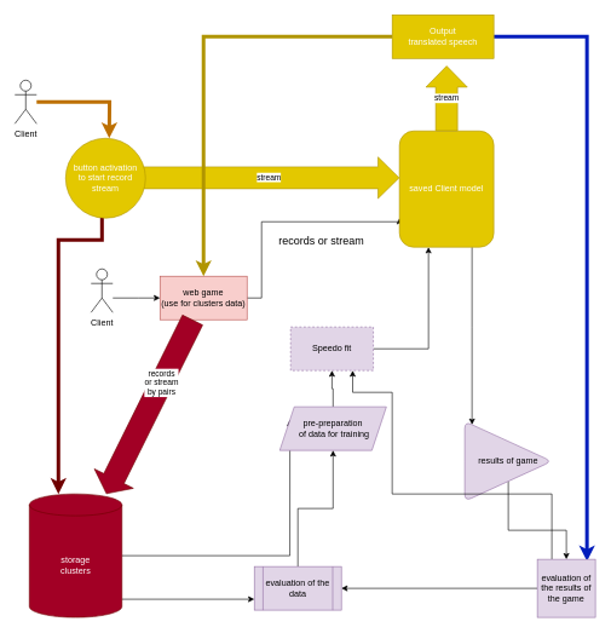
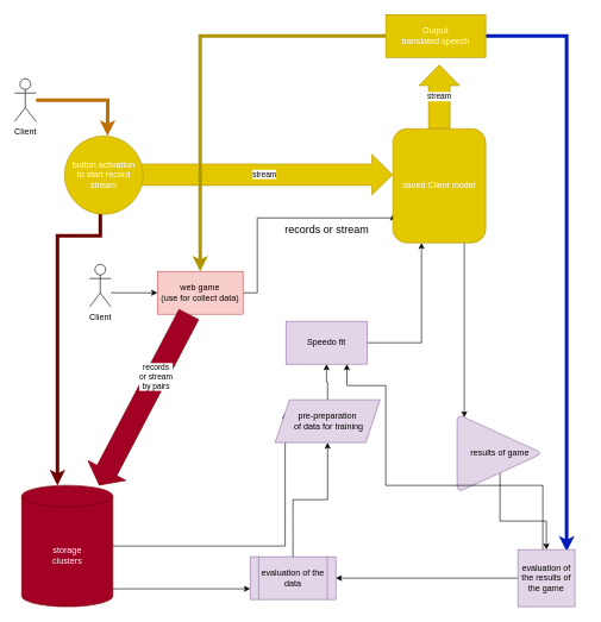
  <mxCell id="0" />
  <mxCell id="1" parent="0" />
  <mxCell id="2" value="" style="edgeStyle=orthogonalEdgeStyle;rounded=0;orthogonalLoop=1;jettySize=auto;html=1;" edge="1" parent="1" source="3" target="15"><mxGeometry relative="1" as="geometry"><Array as="points"><mxPoint x="590" y="480" /></Array></mxGeometry></mxCell>
- <mxCell id="3" value="Speedo fit" style="rounded=0;whiteSpace=wrap;html=1;fillColor=#e1d5e7;strokeColor=#9673a6;dashed=1;" vertex="1" parent="1"><mxGeometry x="400" y="450" width="114" height="60" as="geometry" /></mxCell>
+ <mxCell id="3" value="Speedo fit" style="rounded=0;whiteSpace=wrap;html=1;fillColor=#e1d5e7;strokeColor=#9673a6;" vertex="1" parent="1"><mxGeometry x="400" y="450" width="114" height="60" as="geometry" /></mxCell>
  <mxCell id="4" value="" style="edgeStyle=orthogonalEdgeStyle;rounded=0;orthogonalLoop=1;jettySize=auto;html=1;fillColor=#a20025;strokeColor=#6F0000;strokeWidth=5;" edge="1" parent="1" target="11"><mxGeometry relative="1" as="geometry"><mxPoint x="140.059" y="290" as="sourcePoint" /><Array as="points"><mxPoint x="140" y="330" /><mxPoint x="80" y="330" /></Array></mxGeometry></mxCell>
  <mxCell id="5" value="stream" style="shape=flexArrow;endArrow=classic;html=1;endWidth=26;endSize=9.33;width=30;fillColor=#e3c800;strokeColor=#B09500;" edge="1" parent="1"><mxGeometry width="50" height="50" relative="1" as="geometry"><mxPoint x="190" y="244.41" as="sourcePoint" /><mxPoint x="550" y="244.41" as="targetPoint" /></mxGeometry></mxCell>
  <mxCell id="6" style="edgeStyle=orthogonalEdgeStyle;rounded=0;orthogonalLoop=1;jettySize=auto;html=1;entryX=0;entryY=0.75;entryDx=0;entryDy=0;strokeWidth=1;" edge="1" parent="1" source="7" target="15"><mxGeometry relative="1" as="geometry"><Array as="points"><mxPoint x="360" y="410" /><mxPoint x="360" y="305" /></Array></mxGeometry></mxCell>
- <mxCell id="7" value="web game &lt;br&gt;(use for clusters data)" style="rounded=0;whiteSpace=wrap;html=1;fillColor=#f8cecc;strokeColor=#b85450;" vertex="1" parent="1"><mxGeometry x="220" y="380" width="120" height="60" as="geometry" /></mxCell>
+ <mxCell id="7" value="web game &lt;br&gt;(use for collect data)" style="rounded=0;whiteSpace=wrap;html=1;fillColor=#f8cecc;strokeColor=#b85450;" vertex="1" parent="1"><mxGeometry x="220" y="380" width="120" height="60" as="geometry" /></mxCell>
  <mxCell id="8" value="records &lt;br&gt;or stream&lt;br&gt;by pairs" style="shape=flexArrow;endArrow=classic;html=1;endWidth=28;endSize=7.39;width=31;fillColor=#a20025;strokeColor=#6F0000;" edge="1" parent="1" source="7" target="11"><mxGeometry x="-0.273" width="50" height="50" relative="1" as="geometry"><mxPoint x="240" y="450" as="sourcePoint" /><mxPoint x="140" y="410" as="targetPoint" /><mxPoint as="offset" /></mxGeometry></mxCell>
  <mxCell id="9" style="edgeStyle=orthogonalEdgeStyle;rounded=0;orthogonalLoop=1;jettySize=auto;html=1;entryX=0;entryY=0.25;entryDx=0;entryDy=0;" edge="1" parent="1" source="11" target="13"><mxGeometry relative="1" as="geometry" /></mxCell>
  <mxCell id="10" style="edgeStyle=orthogonalEdgeStyle;rounded=0;orthogonalLoop=1;jettySize=auto;html=1;entryX=0;entryY=0.75;entryDx=0;entryDy=0;" edge="1" parent="1" source="11" target="30"><mxGeometry relative="1" as="geometry"><Array as="points"><mxPoint x="80" y="825" /></Array></mxGeometry></mxCell>
- <mxCell id="11" value="storage&lt;br&gt;clusters" style="shape=cylinder3;whiteSpace=wrap;html=1;boundedLbl=1;backgroundOutline=1;size=15;fillColor=#a20025;strokeColor=#6F0000;fontColor=#ffffff;" vertex="1" parent="1"><mxGeometry x="40" y="680" width="127.5" height="170" as="geometry" /></mxCell>
+ <mxCell id="11" value="storage&lt;br&gt;clusters" style="shape=cylinder3;whiteSpace=wrap;html=1;boundedLbl=1;backgroundOutline=1;size=15;fillColor=#a20025;strokeColor=#6F0000;fontColor=#ffffff;" vertex="1" parent="1"><mxGeometry x="30" y="680" width="127.5" height="170" as="geometry" /></mxCell>
  <mxCell id="12" style="edgeStyle=orthogonalEdgeStyle;rounded=0;orthogonalLoop=1;jettySize=auto;html=1;entryX=0.5;entryY=1;entryDx=0;entryDy=0;" edge="1" parent="1" source="13" target="3"><mxGeometry relative="1" as="geometry" /></mxCell>
  <mxCell id="13" value="pre-preparation&lt;br&gt;&amp;nbsp;of data for training" style="shape=parallelogram;perimeter=parallelogramPerimeter;whiteSpace=wrap;html=1;fixedSize=1;fillColor=#e1d5e7;strokeColor=#9673a6;" vertex="1" parent="1"><mxGeometry x="385" y="560" width="147" height="60" as="geometry" /></mxCell>
  <mxCell id="14" value="" style="edgeStyle=orthogonalEdgeStyle;rounded=0;orthogonalLoop=1;jettySize=auto;html=1;" edge="1" parent="1" source="15" target="17"><mxGeometry relative="1" as="geometry"><Array as="points"><mxPoint x="650" y="450" /><mxPoint x="650" y="450" /></Array></mxGeometry></mxCell>
  <mxCell id="15" value="saved Client model" style="rounded=1;whiteSpace=wrap;html=1;fillColor=#e3c800;strokeColor=#B09500;fontColor=#ffffff;" vertex="1" parent="1"><mxGeometry x="550" y="180" width="130" height="160" as="geometry" /></mxCell>
  <mxCell id="16" value="" style="edgeStyle=orthogonalEdgeStyle;rounded=0;orthogonalLoop=1;jettySize=auto;html=1;" edge="1" parent="1" source="17" target="28"><mxGeometry relative="1" as="geometry" /></mxCell>
  <mxCell id="17" value="results of game" style="triangle;whiteSpace=wrap;html=1;rounded=1;fillColor=#e1d5e7;strokeColor=#9673a6;" vertex="1" parent="1"><mxGeometry x="640" y="580" width="120" height="110" as="geometry" /></mxCell>
  <mxCell id="18" value="stream" style="shape=flexArrow;endArrow=classic;html=1;exitX=0.5;exitY=0;exitDx=0;exitDy=0;endWidth=26;endSize=9.33;width=30;fillColor=#e3c800;strokeColor=#B09500;" edge="1" parent="1" source="15"><mxGeometry width="50" height="50" relative="1" as="geometry"><mxPoint x="700" y="130" as="sourcePoint" /><mxPoint x="615" y="90" as="targetPoint" /></mxGeometry></mxCell>
  <mxCell id="19" style="edgeStyle=orthogonalEdgeStyle;rounded=0;orthogonalLoop=1;jettySize=auto;html=1;entryX=0.855;entryY=0.035;entryDx=0;entryDy=0;entryPerimeter=0;fillColor=#0050ef;strokeColor=#001DBC;strokeWidth=5;" edge="1" parent="1" source="21" target="28"><mxGeometry relative="1" as="geometry" /></mxCell>
  <mxCell id="20" style="edgeStyle=orthogonalEdgeStyle;rounded=0;orthogonalLoop=1;jettySize=auto;html=1;fillColor=#e3c800;strokeColor=#B09500;strokeWidth=5;" edge="1" parent="1" source="21"><mxGeometry relative="1" as="geometry"><mxPoint x="280" y="380" as="targetPoint" /><Array as="points"><mxPoint x="280" y="50" /><mxPoint x="280" y="381" /></Array></mxGeometry></mxCell>
  <mxCell id="21" value="Output &lt;br&gt;translated speech" style="rounded=0;whiteSpace=wrap;html=1;fillColor=#e3c800;strokeColor=#B09500;fontColor=#ffffff;" vertex="1" parent="1"><mxGeometry x="540" y="20" width="140" height="60" as="geometry" /></mxCell>
  <mxCell id="22" value="" style="edgeStyle=orthogonalEdgeStyle;rounded=0;orthogonalLoop=1;jettySize=auto;html=1;" edge="1" parent="1" source="23" target="7"><mxGeometry relative="1" as="geometry"><Array as="points"><mxPoint x="190" y="410" /><mxPoint x="190" y="410" /></Array></mxGeometry></mxCell>
  <mxCell id="23" value="Client" style="shape=umlActor;verticalLabelPosition=bottom;verticalAlign=top;html=1;outlineConnect=0;" vertex="1" parent="1"><mxGeometry x="125" y="370" width="30" height="60" as="geometry" /></mxCell>
  <mxCell id="24" value="" style="edgeStyle=orthogonalEdgeStyle;rounded=0;orthogonalLoop=1;jettySize=auto;html=1;strokeWidth=5;fillColor=#f0a30a;strokeColor=#BD7000;" edge="1" parent="1" source="25"><mxGeometry relative="1" as="geometry"><mxPoint x="150" y="190" as="targetPoint" /></mxGeometry></mxCell>
  <mxCell id="25" value="Client" style="shape=umlActor;verticalLabelPosition=bottom;verticalAlign=top;html=1;outlineConnect=0;" vertex="1" parent="1"><mxGeometry y="110" width="30" height="60" as="geometry" x="20" /></mxCell>
  <mxCell id="26" style="edgeStyle=orthogonalEdgeStyle;rounded=0;orthogonalLoop=1;jettySize=auto;html=1;" edge="1" parent="1" source="28" target="30"><mxGeometry relative="1" as="geometry"><mxPoint x="440" y="600" as="targetPoint" /></mxGeometry></mxCell>
  <mxCell id="27" style="edgeStyle=orthogonalEdgeStyle;rounded=0;orthogonalLoop=1;jettySize=auto;html=1;entryX=0.75;entryY=1;entryDx=0;entryDy=0;" edge="1" parent="1" source="28" target="3"><mxGeometry relative="1" as="geometry"><Array as="points"><mxPoint x="760" y="680" /><mxPoint x="540" y="680" /><mxPoint x="540" y="540" /><mxPoint x="485" y="540" /></Array></mxGeometry></mxCell>
- <mxCell id="28" value="evaluation of the results of the game" style="whiteSpace=wrap;html=1;aspect=fixed;fillColor=#e1d5e7;strokeColor=#9673a6;" vertex="1" parent="1"><mxGeometry x="740" y="770" width="80" height="80" as="geometry" /></mxCell>
+ <mxCell id="28" value="evaluation of the results of the game" style="whiteSpace=wrap;html=1;aspect=fixed;fillColor=#e1d5e7;strokeColor=#9673a6;" vertex="1" parent="1"><mxGeometry x="725" y="770" width="80" height="80" as="geometry" /></mxCell>
  <mxCell id="29" style="edgeStyle=orthogonalEdgeStyle;rounded=0;orthogonalLoop=1;jettySize=auto;html=1;entryX=0.5;entryY=1;entryDx=0;entryDy=0;" edge="1" parent="1" source="30" target="13"><mxGeometry relative="1" as="geometry" /></mxCell>
  <mxCell id="30" value="evaluation of the data" style="shape=process;whiteSpace=wrap;html=1;backgroundOutline=1;fillColor=#e1d5e7;strokeColor=#9673a6;" vertex="1" parent="1"><mxGeometry x="350" y="780" width="120" height="60" as="geometry" /></mxCell>
- <mxCell id="31" value="&lt;font style=&quot;font-size: 15px&quot;&gt;records or stream&lt;/font&gt;" style="text;html=1;strokeColor=none;fillColor=none;align=center;verticalAlign=middle;whiteSpace=wrap;rounded=0;" vertex="1" parent="1"><mxGeometry x="363.62" y="320" width="156.75" height="20" as="geometry" /></mxCell>
+ <mxCell id="31" value="&lt;font style=&quot;font-size: 15px&quot;&gt;records or stream&lt;/font&gt;" style="text;html=1;strokeColor=none;fillColor=none;align=center;verticalAlign=middle;whiteSpace=wrap;rounded=0;" vertex="1" parent="1"><mxGeometry x="378.62" y="310" width="156.75" height="20" as="geometry" /></mxCell>
  <mxCell id="32" value="button activation&lt;br&gt;to start record stream" style="ellipse;whiteSpace=wrap;html=1;aspect=fixed;fillColor=#e3c800;strokeColor=#B09500;fontColor=#ffffff;" vertex="1" parent="1"><mxGeometry x="90" y="190" width="110" height="110" as="geometry" /></mxCell>
